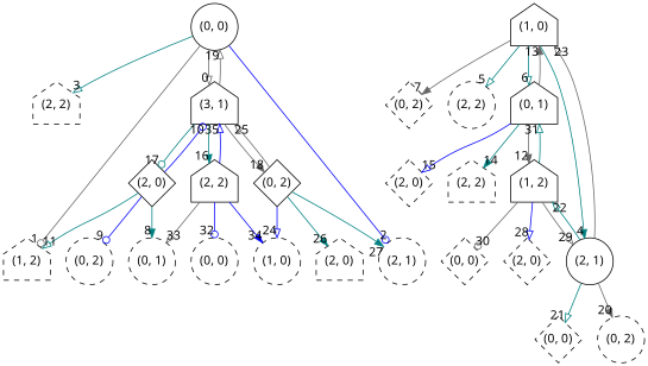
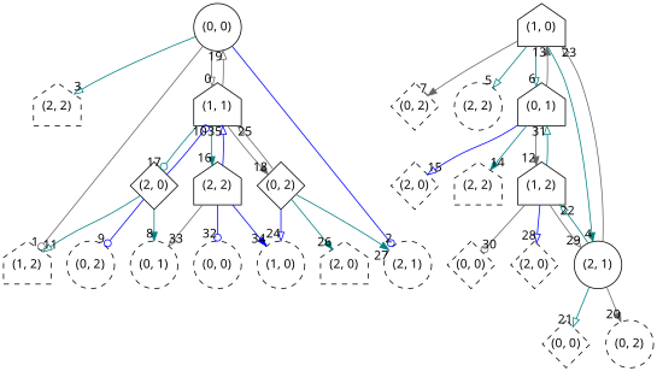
  digraph {
    fontname="Noto Sans"
    node [fixedsize=True style=dashed shape=house fontname="Noto Sans"]
    edge [labelangle=-50 labeldistance=2 color=teal arrowhead=onormal fontname="Noto Sans"]
    n1 [height=0.75 label="(2, 2)" width=0.75]
    n2 [height=0.75 label="(0, 2)" width=0.75 shape=diamond]
    n3 [height=0.75 label="(1, 2)" width=0.75]
    n4 [height=0.75 label="(2, 2)" width=0.75 shape=circle]
    n5 [height=0.75 label="(0, 2)" width=0.75 shape=circle]
    n6 [height=0.75 label="(2, 0)" width=0.75 shape=diamond]
    "(0, 0)" [height=0.75 width=0.75 shape=circle style=""]
    n8 [height=0.75 label="(2, 1)" width=0.75 shape=circle]
-   "(1, 1)" [height=0.75 width=0.75 label="(3, 1)" style=""]
+   "(1, 1)" [height=0.75 width=0.75 style=""]
    "(1, 0)" [height=0.75 width=0.75 style=""]
    "(0, 1)" [height=0.75 width=0.75 style=""]
    "(2, 1)" [height=0.75 width=0.75 shape=circle style=""]
    "(2, 0)" [height=0.75 width=0.75 shape=diamond style=""]
    n14 [height=0.75 label="(0, 1)" width=0.75 shape=circle]
    n15 [height=0.75 label="(0, 0)" width=0.75 shape=diamond]
    n16 [height=0.75 label="(2, 2)" width=0.75]
    "(1, 2)" [height=0.75 width=0.75 style=""]
    "(0, 2)" [height=0.75 width=0.75 shape=diamond style=""]
    "(2, 2)" [height=0.75 width=0.75 style=""]
    n20 [height=0.75 label="(0, 2)" width=0.75 shape=circle]
    n21 [height=0.75 label="(2, 0)" width=0.75]
    n22 [height=0.75 label="(1, 0)" width=0.75 shape=circle]
    n23 [height=0.75 label="(0, 0)" width=0.75 shape=diamond]
    n24 [height=0.75 label="(2, 0)" width=0.75 shape=diamond]
    n25 [height=0.75 label="(0, 0)" width=0.75 shape=circle]
    "(0, 0)" -> n1 [headlabel=3]
    "(0, 0)" -> n3 [headlabel=1 color=gray40 arrowhead=odot]
    "(0, 0)" -> n8 [headlabel=2 color=blue arrowhead=odot]
    "(0, 0)" -> "(1, 1)" [headlabel=0 color=gray40]
    "(1, 1)" -> "(0, 0)" [headlabel=19 color=gray40]
    "(1, 1)" -> "(2, 0)" [headlabel=17 arrowhead=odot]
    "(1, 1)" -> "(0, 2)" [headlabel=18 color=gray40 arrowhead=normal]
    "(1, 1)" -> "(2, 2)" [headlabel=16 arrowhead=normal]
    "(1, 0)" -> n2 [headlabel=7 color=gray40 arrowhead=normal]
    "(1, 0)" -> n4 [headlabel=5]
    "(1, 0)" -> "(0, 1)" [headlabel=6]
    "(1, 0)" -> "(2, 1)" [headlabel=4 arrowhead=normal]
    "(0, 1)" -> n6 [headlabel=15 color=blue]
    "(0, 1)" -> "(1, 0)" [headlabel=13 color=gray40 arrowhead=normal]
    "(0, 1)" -> n16 [headlabel=14 arrowhead=normal]
    "(0, 1)" -> "(1, 2)" [headlabel=12 color=gray40 arrowhead=normal]
    "(2, 1)" -> "(1, 0)" [headlabel=23 color=gray40]
    "(2, 1)" -> n15 [headlabel=21]
    "(2, 1)" -> "(1, 2)" [headlabel=22]
    "(2, 1)" -> n20 [headlabel=20 color=gray40 arrowhead=normal]
    "(2, 0)" -> n3 [headlabel=11]
    "(2, 0)" -> n5 [headlabel=9 color=blue arrowhead=odot]
    "(2, 0)" -> "(1, 1)" [headlabel=10 color=blue arrowhead=odot]
    "(2, 0)" -> n14 [headlabel=8 arrowhead=normal]
    "(1, 2)" -> "(0, 1)" [headlabel=31]
    "(1, 2)" -> "(2, 1)" [headlabel=29 color=gray40]
    "(1, 2)" -> n23 [headlabel=30 color=gray40 arrowhead=odot]
    "(1, 2)" -> n24 [headlabel=28 color=blue]
    "(0, 2)" -> n8 [headlabel=27 arrowhead=normal]
    "(0, 2)" -> "(1, 1)" [headlabel=25 color=gray40]
    "(0, 2)" -> n21 [headlabel=26 arrowhead=normal]
    "(0, 2)" -> n22 [headlabel=24 color=blue]
    "(2, 2)" -> "(1, 1)" [headlabel=35 color=blue]
    "(2, 2)" -> n14 [headlabel=33 color=gray40]
    "(2, 2)" -> n22 [headlabel=34 color=blue arrowhead=normal]
    "(2, 2)" -> n25 [headlabel=32 color=blue arrowhead=odot]
  }
